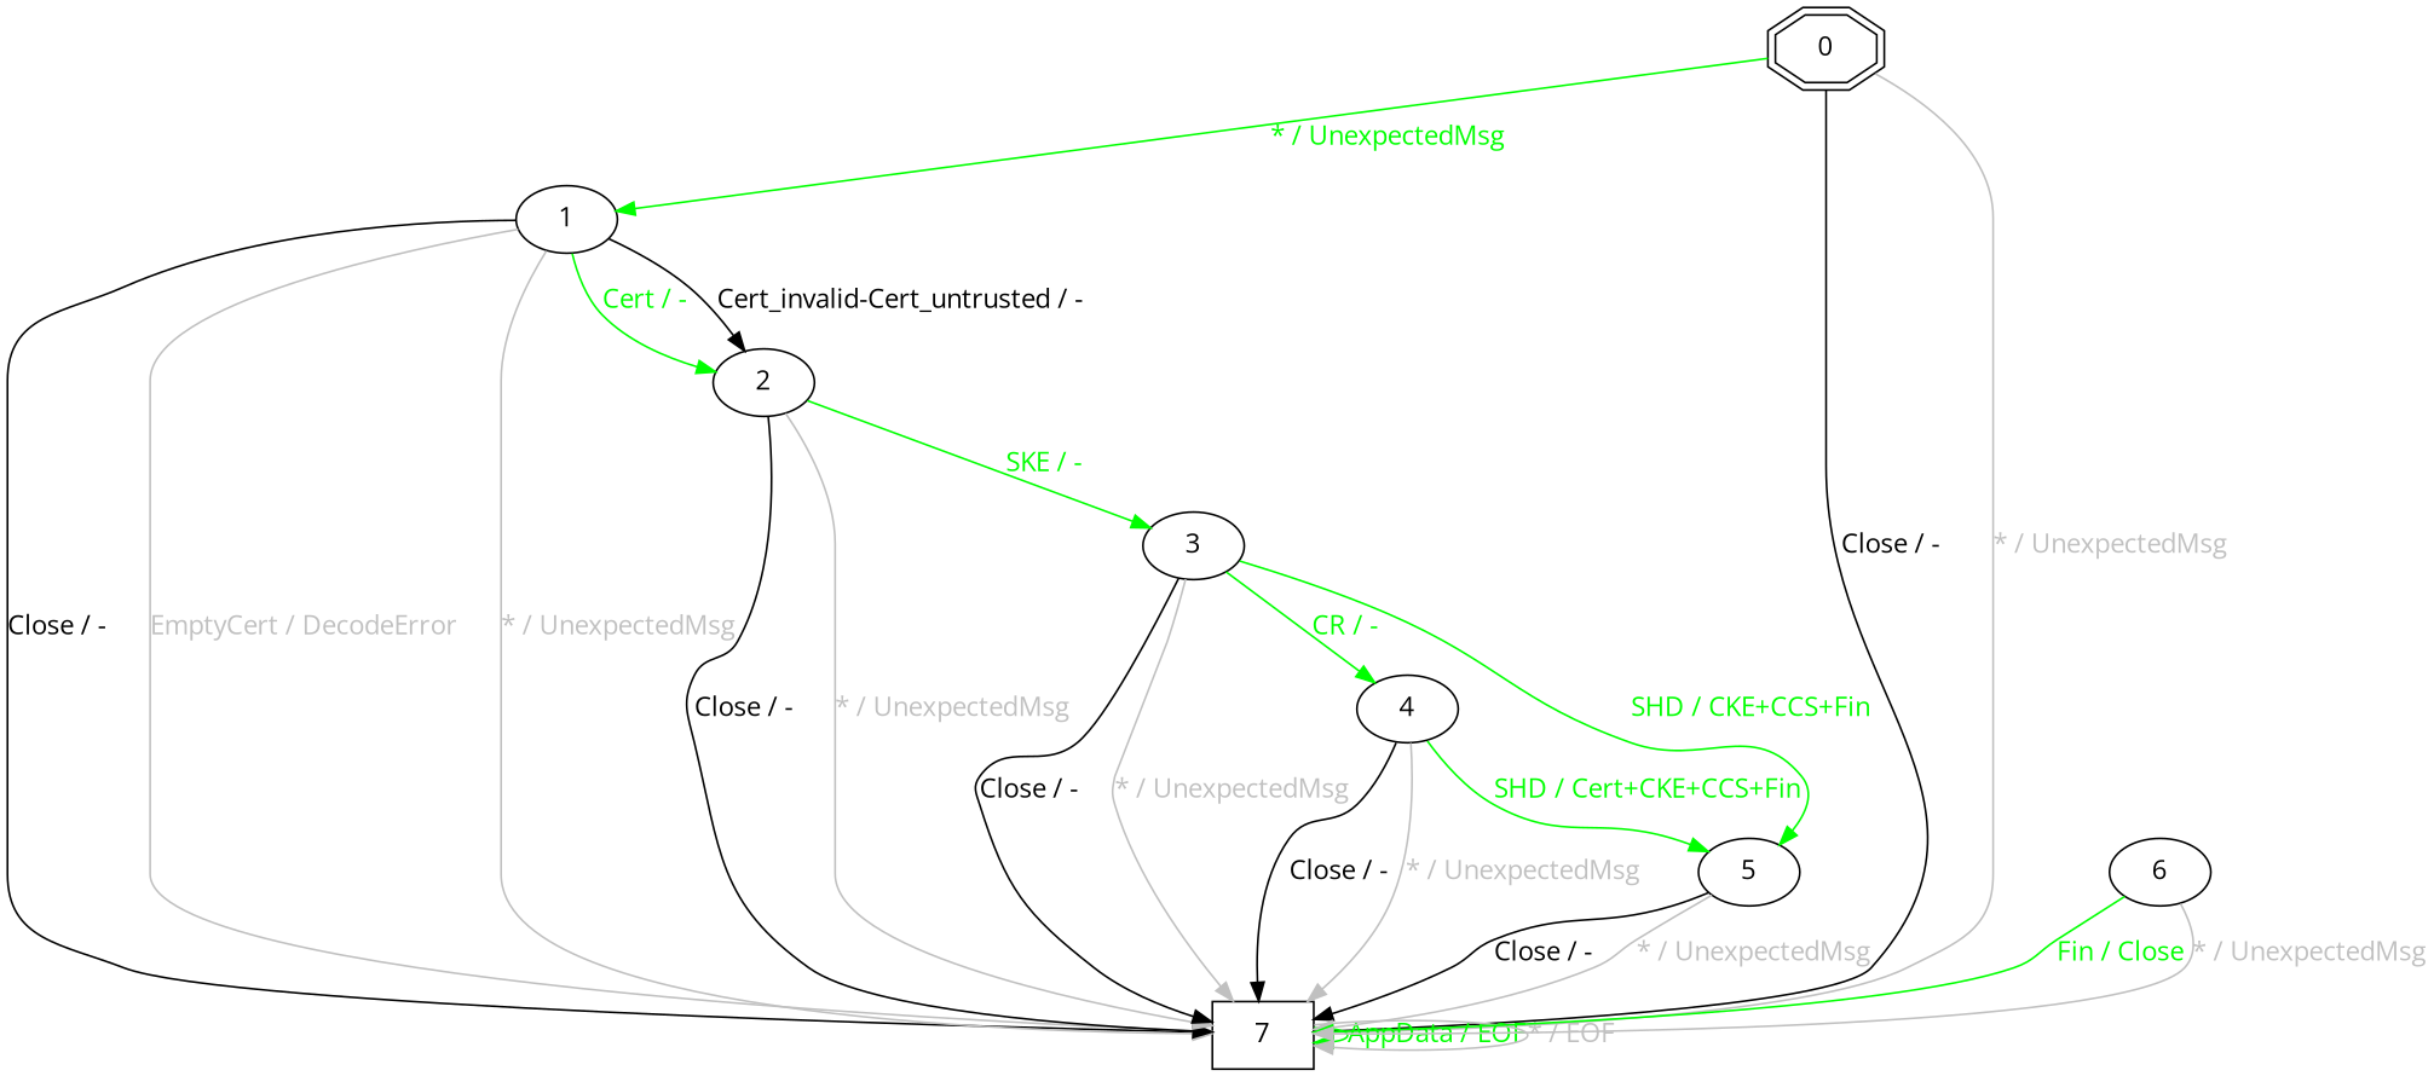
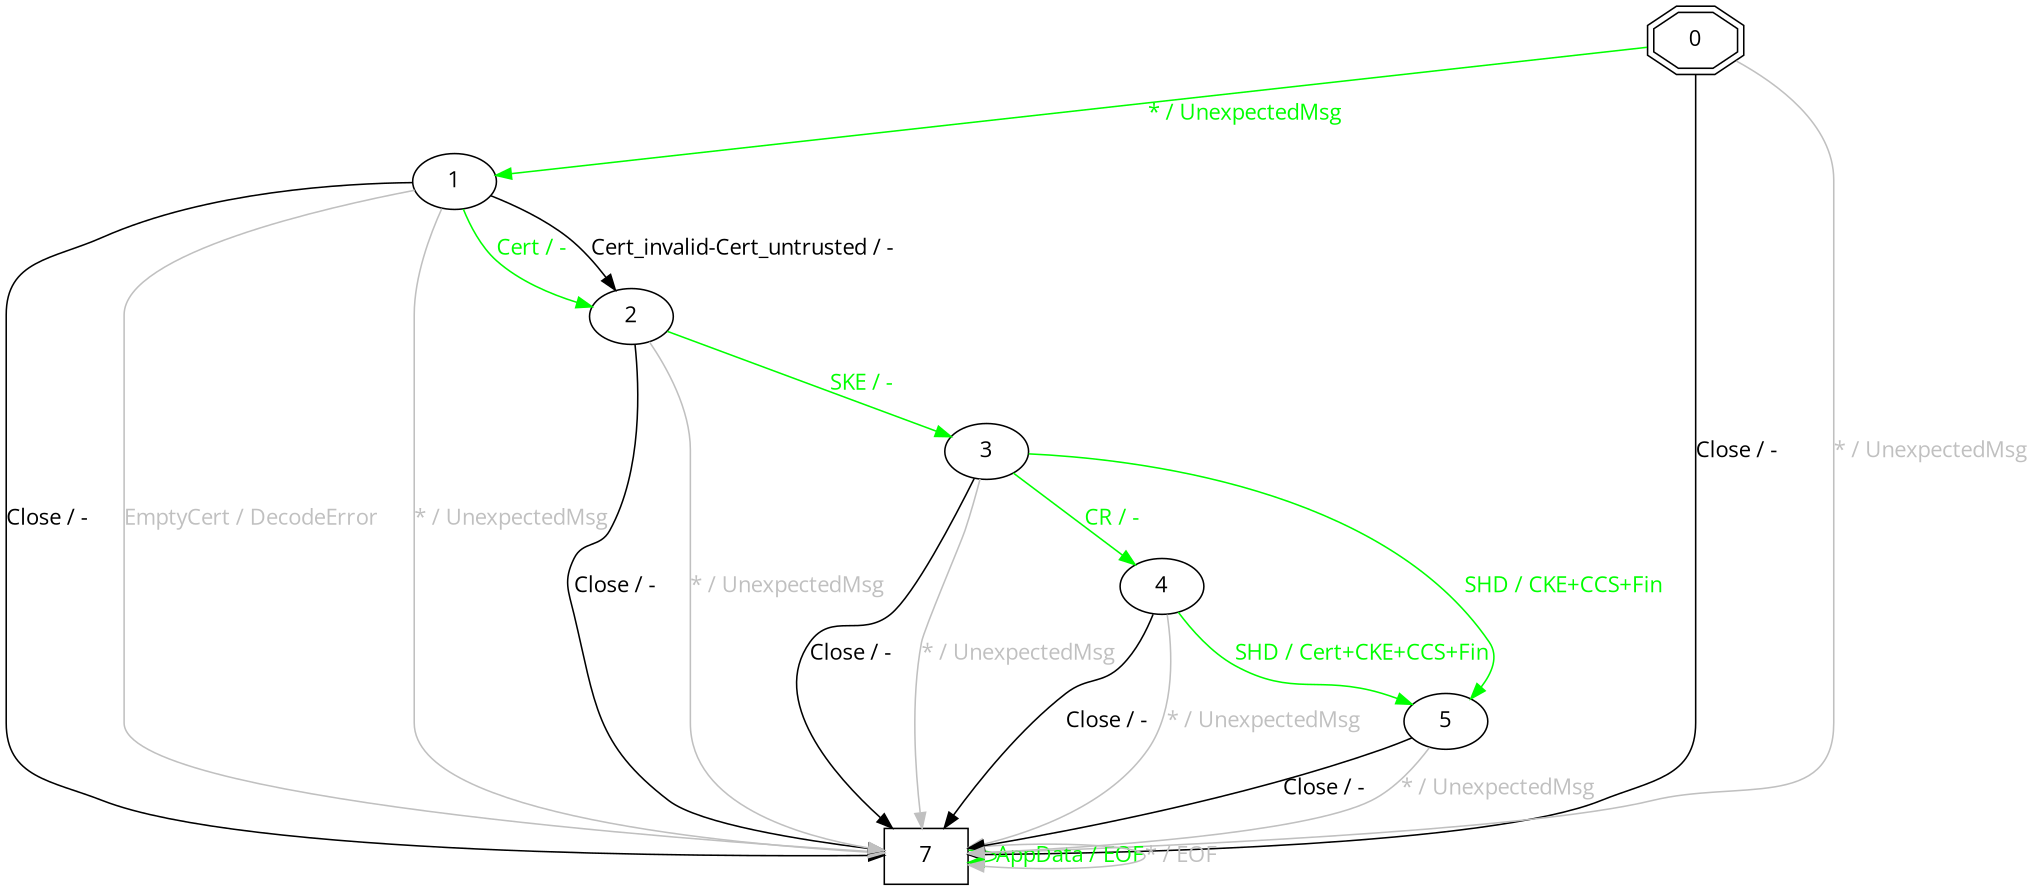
  digraph {
    fontname="Open Sans"
    node [fontname="Open Sans" shape=ellipse]
    edge [color=grey fontcolor=grey fontname="Open Sans"]
    n1 [label=0 shape=doubleoctagon]
    n2 [label=1]
    n3 [label=7 shape=rectangle]
    n4 [label=2]
    n5 [label=3]
    n6 [label=4]
    n7 [label=5]
-   n8 [label=6]
    n1 -> n2 [color=green fontcolor=green label="* / UnexpectedMsg"]
    n1 -> n3 [label="Close / -" color="" fontcolor=""]
    n1 -> n3 [label="* / UnexpectedMsg"]
    n2 -> n3 [label="Close / -" color="" fontcolor=""]
    n2 -> n3 [label="EmptyCert / DecodeError"]
    n2 -> n3 [label="* / UnexpectedMsg"]
    n2 -> n4 [color=green fontcolor=green label="Cert / -"]
    n2 -> n4 [label="Cert_invalid-Cert_untrusted / -" color="" fontcolor=""]
    n3 -> n3 [color=green fontcolor=green label="AppData / EOF"]
    n3 -> n3 [label="* / EOF"]
    n4 -> n3 [label="Close / -" color="" fontcolor=""]
    n4 -> n3 [label="* / UnexpectedMsg"]
    n4 -> n5 [color=green fontcolor=green label="SKE / -"]
    n5 -> n3 [label="Close / -" color="" fontcolor=""]
    n5 -> n3 [label="* / UnexpectedMsg"]
    n5 -> n6 [color=green fontcolor=green label="CR / -"]
    n5 -> n7 [color=green fontcolor=green label="SHD / CKE+CCS+Fin"]
    n6 -> n3 [label="Close / -" color="" fontcolor=""]
    n6 -> n3 [label="* / UnexpectedMsg"]
    n6 -> n7 [color=green fontcolor=green label="SHD / Cert+CKE+CCS+Fin"]
    n7 -> n3 [label="Close / -" color="" fontcolor=""]
    n7 -> n3 [label="* / UnexpectedMsg"]
-   n8 -> n3 [color=green fontcolor=green label="Fin / Close"]
-   n8 -> n3 [label="* / UnexpectedMsg"]
  }
